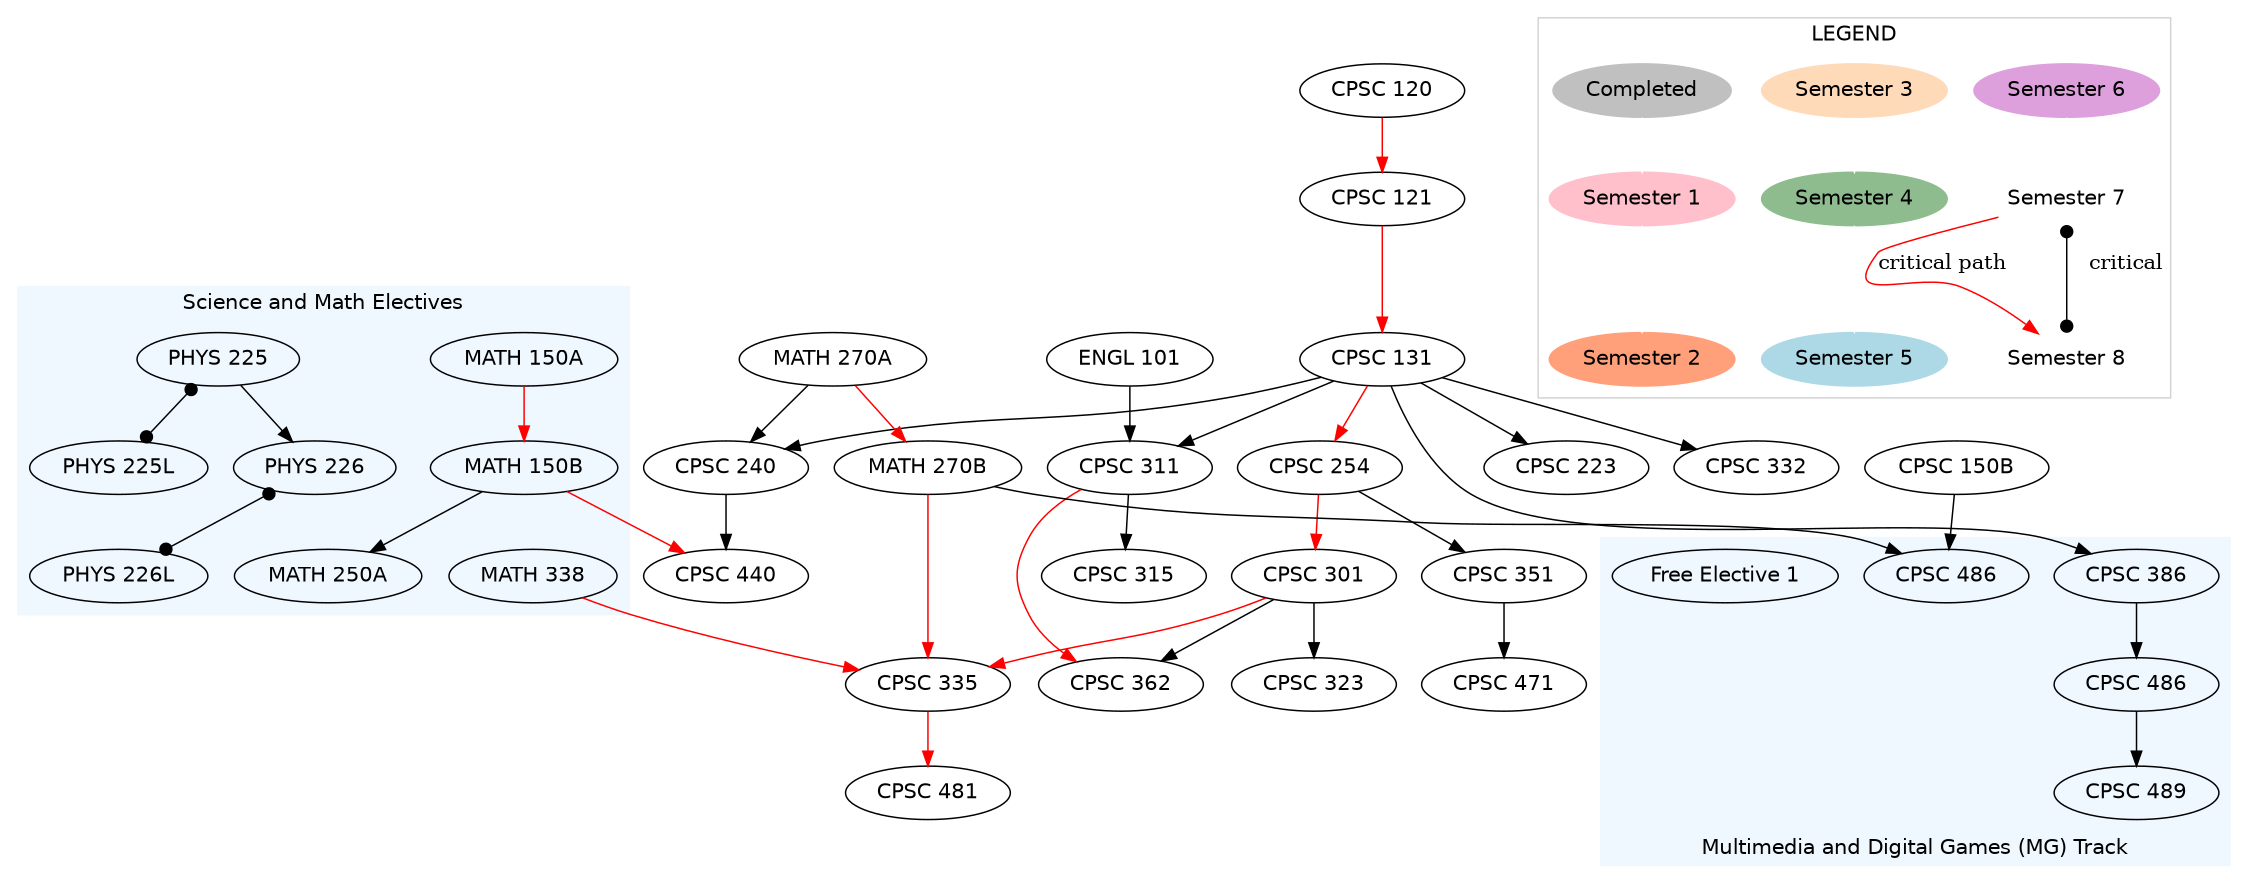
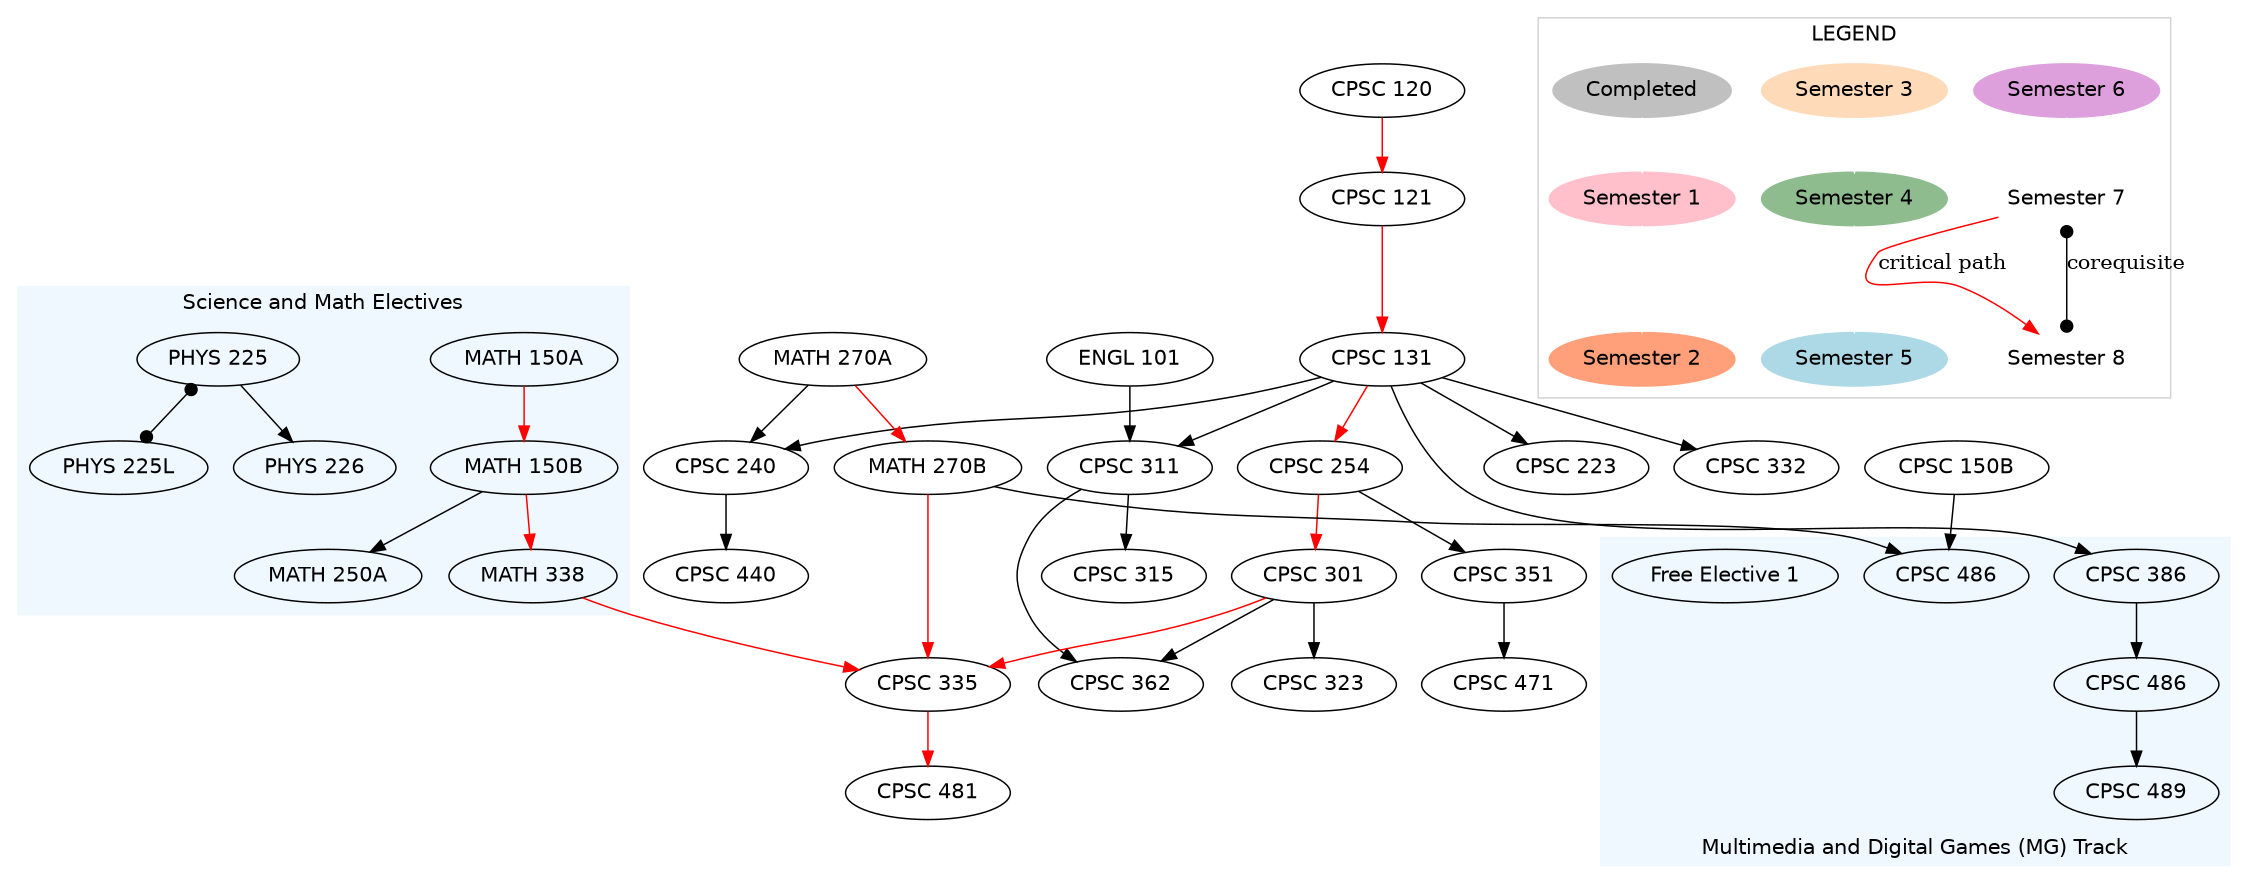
  digraph {
    fontname=Helvetica
    node [fontname=Helvetica]
    "MATH 150A"
    "MATH 150B"
    "MATH 250A"
    "MATH 338"
    "PHYS 225"
    "PHYS 225L"
    "PHYS 226"
-   "PHYS 226L"
    "CPSC 386"
    "CPSC 486"
    n11 [label="CPSC 486"]
    "CPSC 489"
    "Free Elective 1"
    "Semester 6" [color=plum style=filled]
    "Semester 7" [color=white style=filled]
    "Semester 8" [color=white style=filled]
    "Semester 3" [color=peachpuff style=filled]
    "Semester 4" [color=darkseagreen style=filled]
    "Semester 5" [color=lightblue style=filled]
    Completed [color=grey style=filled]
    "Semester 1" [color=pink style=filled]
    "Semester 2" [color=lightsalmon style=filled]
    "CPSC 120"
    "CPSC 121"
    "CPSC 131"
    "CPSC 223"
    "CPSC 240"
    "CPSC 254"
    "CPSC 311"
    "CPSC 332"
    "CPSC 440"
    "CPSC 301"
    "CPSC 351"
    "CPSC 362"
    "CPSC 315"
    "CPSC 323"
    "CPSC 335"
    "CPSC 471"
    "CPSC 481"
    "ENGL 101"
    "MATH 270A"
    "MATH 270B"
    "CPSC 150B"
    subgraph cluster_1 {
      color=aliceblue
      label="Science and Math Electives"
      style=filled
      "MATH 150A"
      "MATH 150B"
      "MATH 250A"
      "MATH 338"
      "PHYS 225"
      "PHYS 225L"
      "PHYS 226"
-     "PHYS 226L"
    }
    subgraph cluster_2 {
      color=aliceblue
      label="Multimedia and Digital Games (MG) Track"
      labelloc=b
      style=filled
      "CPSC 386"
      "CPSC 486"
      n11
      "CPSC 489"
      "Free Elective 1"
    }
    subgraph cluster_3 {
      color=lightgrey
      label=LEGEND
      "Semester 6"
      "Semester 7"
      "Semester 8"
      "Semester 3"
      "Semester 4"
      "Semester 5"
      Completed
      "Semester 1"
      "Semester 2"
    }
    "MATH 150A" -> "MATH 150B" [color=red]
    "MATH 150B" -> "MATH 250A"
-   "MATH 150B" -> "CPSC 440" [color=red]
+   "MATH 150B" -> "MATH 338" [color=red]
    "MATH 338" -> "CPSC 335" [color=red]
    "PHYS 225" -> "PHYS 225L" [arrowhead=dot arrowtail=dot dir=both]
    "PHYS 225" -> "PHYS 226"
-   "PHYS 226" -> "PHYS 226L" [arrowhead=dot arrowtail=dot dir=both]
    "CPSC 386" -> "CPSC 486"
    "CPSC 486" -> "CPSC 489"
    "Semester 6" -> "Semester 7" [color=white]
    "Semester 7" -> "Semester 8" [color=red label="critical path"]
-   "Semester 7" -> "Semester 8" [arrowhead=dot arrowtail=dot color=black dir=both label=critical]
+   "Semester 7" -> "Semester 8" [arrowhead=dot arrowtail=dot color=black dir=both label=corequisite]
    "Semester 3" -> "Semester 4" [color=white]
    "Semester 4" -> "Semester 5" [color=white]
    Completed -> "Semester 1" [color=white]
    "Semester 1" -> "Semester 2" [color=white]
    "CPSC 120" -> "CPSC 121" [color=red]
    "CPSC 121" -> "CPSC 131" [color=red]
    "CPSC 131" -> "CPSC 386"
    "CPSC 131" -> "CPSC 223"
    "CPSC 131" -> "CPSC 240"
    "CPSC 131" -> "CPSC 254" [color=red]
    "CPSC 131" -> "CPSC 311"
    "CPSC 131" -> "CPSC 332"
    "CPSC 240" -> "CPSC 440"
    "CPSC 254" -> "CPSC 301" [color=red]
    "CPSC 254" -> "CPSC 351"
-   "CPSC 311" -> "CPSC 362" [color=red]
+   "CPSC 311" -> "CPSC 362"
    "CPSC 311" -> "CPSC 315"
    "CPSC 301" -> "CPSC 362"
    "CPSC 301" -> "CPSC 323"
    "CPSC 301" -> "CPSC 335" [color=red]
    "CPSC 351" -> "CPSC 471"
    "CPSC 335" -> "CPSC 481" [color=red]
    "ENGL 101" -> "CPSC 311"
    "MATH 270A" -> "CPSC 240"
    "MATH 270A" -> "MATH 270B" [color=red]
    "MATH 270B" -> n11
    "MATH 270B" -> "CPSC 335" [color=red]
    "CPSC 150B" -> n11
  }
